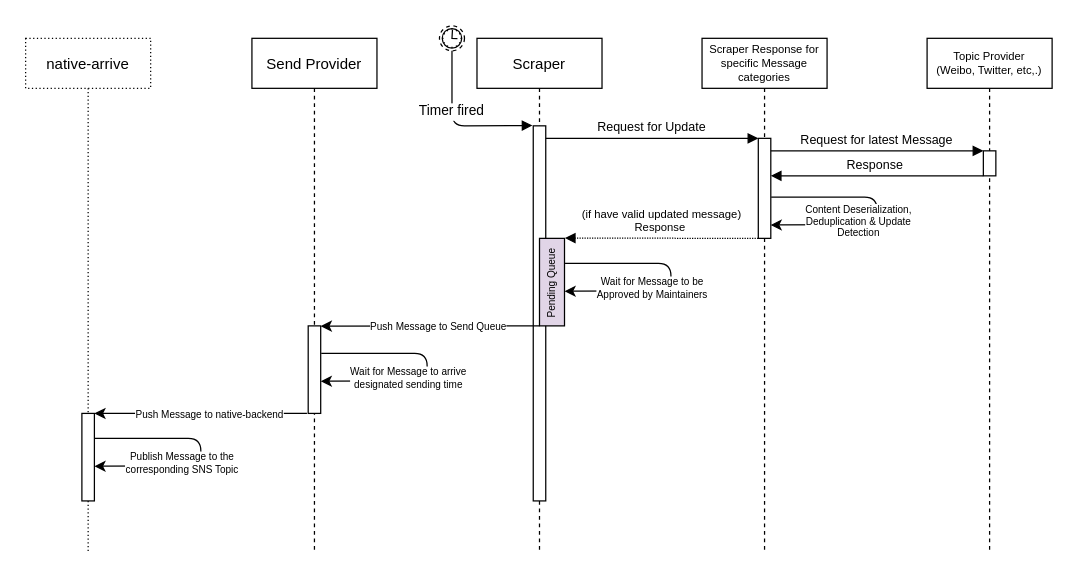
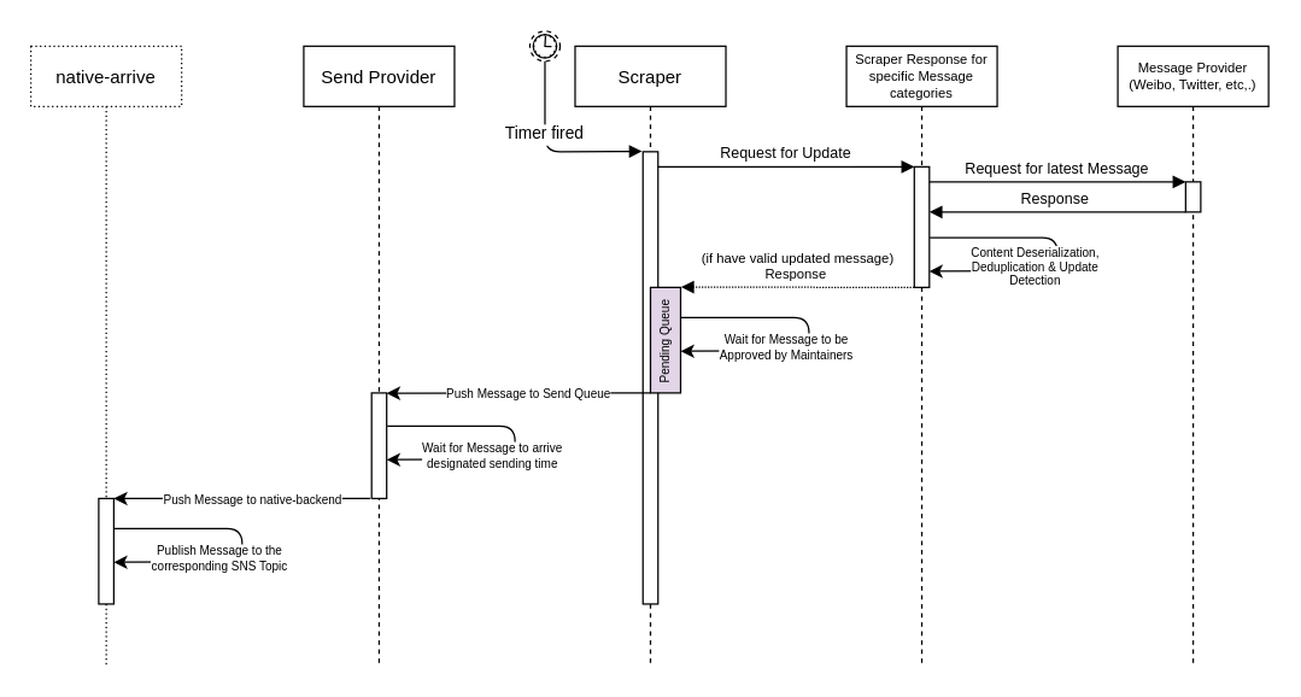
  <mxCell id="0" />
  <mxCell id="1" parent="0" />
  <mxCell id="2" value="Scraper" style="shape=umlLifeline;perimeter=lifelinePerimeter;container=1;collapsible=0;recursiveResize=0;rounded=0;shadow=0;strokeWidth=1;" parent="1" vertex="1"><mxGeometry x="381" y="30" width="100" height="410" as="geometry" /></mxCell>
  <mxCell id="3" value="" style="points=[];perimeter=orthogonalPerimeter;rounded=0;shadow=0;strokeWidth=1;" parent="2" vertex="1"><mxGeometry x="45" y="70" width="10" height="300" as="geometry" /></mxCell>
  <mxCell id="4" value="Pending Queue" style="points=[];perimeter=orthogonalPerimeter;rounded=0;shadow=0;strokeWidth=1;labelPadding=0;horizontal=0;fontSize=8;fillColor=#e1d5e7;" parent="2" vertex="1"><mxGeometry x="50" y="160" width="20" height="70" as="geometry" /></mxCell>
  <mxCell id="5" value="Scraper Response for&#10;specific Message&#10;categories" style="shape=umlLifeline;perimeter=lifelinePerimeter;container=1;collapsible=0;recursiveResize=0;rounded=0;shadow=0;strokeWidth=1;fontSize=9;" parent="1" vertex="1"><mxGeometry x="561" y="30" width="100" height="410" as="geometry" /></mxCell>
  <mxCell id="6" value="" style="points=[];perimeter=orthogonalPerimeter;rounded=0;shadow=0;strokeWidth=1;" parent="5" vertex="1"><mxGeometry x="45" y="80" width="10" height="80" as="geometry" /></mxCell>
  <mxCell id="7" value="Request for Update" style="verticalAlign=bottom;endArrow=block;entryX=0;entryY=0;shadow=0;strokeWidth=1;fontSize=10;" parent="1" source="3" target="6" edge="1"><mxGeometry relative="1" as="geometry"><mxPoint x="536" y="110" as="sourcePoint" /></mxGeometry></mxCell>
  <mxCell id="8" value="(if have valid updated message)&#10;Response " style="verticalAlign=bottom;endArrow=block;shadow=0;strokeWidth=1;fontSize=9;dashed=1;dashPattern=1 1;entryX=1.015;entryY=-0.003;entryDx=0;entryDy=0;entryPerimeter=0;" parent="1" target="4" edge="1"><mxGeometry relative="1" as="geometry"><mxPoint x="606" y="190" as="sourcePoint" /><mxPoint x="461" y="190" as="targetPoint" /></mxGeometry></mxCell>
- <mxCell id="9" value="Topic Provider&#10;(Weibo, Twitter, etc,.)" style="shape=umlLifeline;perimeter=lifelinePerimeter;container=1;collapsible=0;recursiveResize=0;rounded=0;shadow=0;strokeWidth=1;fontSize=9;" vertex="1" parent="1"><mxGeometry x="741" y="30" width="100" height="410" as="geometry" /></mxCell>
+ <mxCell id="9" value="Message Provider&#10;(Weibo, Twitter, etc,.)" style="shape=umlLifeline;perimeter=lifelinePerimeter;container=1;collapsible=0;recursiveResize=0;rounded=0;shadow=0;strokeWidth=1;fontSize=9;" vertex="1" parent="1"><mxGeometry x="741" y="30" width="100" height="410" as="geometry" /></mxCell>
  <mxCell id="10" value="" style="points=[];perimeter=orthogonalPerimeter;rounded=0;shadow=0;strokeWidth=1;" vertex="1" parent="9"><mxGeometry x="45" y="90" width="10" height="20" as="geometry" /></mxCell>
  <mxCell id="11" value="Request for latest Message" style="verticalAlign=bottom;endArrow=block;entryX=0;entryY=0;shadow=0;strokeWidth=1;fontSize=10;" edge="1" parent="1"><mxGeometry relative="1" as="geometry"><mxPoint x="616" y="120" as="sourcePoint" /><mxPoint x="786" y="120" as="targetPoint" /></mxGeometry></mxCell>
  <mxCell id="12" value="Response " style="verticalAlign=bottom;endArrow=block;shadow=0;strokeWidth=1;fontSize=10;" edge="1" parent="1" target="6"><mxGeometry relative="1" as="geometry"><mxPoint x="786" y="140" as="sourcePoint" /><mxPoint x="621" y="140" as="targetPoint" /></mxGeometry></mxCell>
  <mxCell id="13" value="" style="endArrow=classic;html=1;fontSize=10;exitX=1.129;exitY=0.319;exitDx=0;exitDy=0;exitPerimeter=0;entryX=1.186;entryY=0.458;entryDx=0;entryDy=0;entryPerimeter=0;" edge="1" parent="1"><mxGeometry width="50" height="50" relative="1" as="geometry"><mxPoint x="616.29" y="157.04" as="sourcePoint" /><mxPoint x="615.86" y="179.28" as="targetPoint" /><Array as="points"><mxPoint x="701" y="157" /><mxPoint x="701" y="179" /></Array></mxGeometry></mxCell>
  <mxCell id="14" value="Content Deserialization,&lt;br style=&quot;font-size: 8px;&quot;&gt;Deduplication &amp;amp; Update&lt;br style=&quot;font-size: 8px;&quot;&gt;Detection" style="edgeLabel;html=1;align=center;verticalAlign=middle;resizable=0;points=[];fontSize=8;labelBackgroundColor=#ffffff;" vertex="1" connectable="0" parent="13"><mxGeometry x="-0.394" y="1" relative="1" as="geometry"><mxPoint x="11.42" y="19.99" as="offset" /></mxGeometry></mxCell>
  <mxCell id="15" value="Send Provider" style="shape=umlLifeline;perimeter=lifelinePerimeter;container=1;collapsible=0;recursiveResize=0;rounded=0;shadow=0;strokeWidth=1;" vertex="1" parent="1"><mxGeometry x="201" y="30" width="100" height="410" as="geometry" /></mxCell>
  <mxCell id="16" value="" style="points=[];perimeter=orthogonalPerimeter;rounded=0;shadow=0;strokeWidth=1;" vertex="1" parent="15"><mxGeometry x="45" y="230" width="10" height="70" as="geometry" /></mxCell>
  <mxCell id="17" value="Timer fired" style="verticalAlign=bottom;startArrow=oval;endArrow=block;startSize=8;shadow=0;strokeWidth=1;entryX=-0.063;entryY=-0.001;entryDx=0;entryDy=0;entryPerimeter=0;" parent="1" target="3" edge="1"><mxGeometry relative="1" as="geometry"><mxPoint x="361" y="30" as="sourcePoint" /><Array as="points"><mxPoint x="361" y="100" /></Array></mxGeometry></mxCell>
  <mxCell id="18" value="" style="shape=mxgraph.bpmn.shape;html=1;verticalLabelPosition=bottom;labelBackgroundColor=#ffffff;verticalAlign=top;align=center;perimeter=ellipsePerimeter;outlineConnect=0;outline=eventNonint;symbol=timer;" vertex="1" parent="1"><mxGeometry x="351" y="20" width="20" height="20" as="geometry" /></mxCell>
  <mxCell id="19" value="" style="endArrow=classic;html=1;fontSize=10;exitX=1.129;exitY=0.319;exitDx=0;exitDy=0;exitPerimeter=0;entryX=1.186;entryY=0.458;entryDx=0;entryDy=0;entryPerimeter=0;" edge="1" parent="1"><mxGeometry width="50" height="50" relative="1" as="geometry"><mxPoint x="451.43" y="210.04" as="sourcePoint" /><mxPoint x="451" y="232.28" as="targetPoint" /><Array as="points"><mxPoint x="536.14" y="210" /><mxPoint x="536.14" y="232" /></Array></mxGeometry></mxCell>
  <mxCell id="20" value="Wait for Message to be&lt;br&gt;Approved by Maintainers" style="edgeLabel;html=1;align=center;verticalAlign=middle;resizable=0;points=[];fontSize=8;labelBackgroundColor=#ffffff;" vertex="1" connectable="0" parent="19"><mxGeometry x="-0.394" y="1" relative="1" as="geometry"><mxPoint x="11.42" y="19.99" as="offset" /></mxGeometry></mxCell>
  <mxCell id="21" value="" style="endArrow=classic;html=1;fontSize=8;entryX=1.002;entryY=0.003;entryDx=0;entryDy=0;entryPerimeter=0;exitX=0.001;exitY=1;exitDx=0;exitDy=0;exitPerimeter=0;" edge="1" parent="1" source="4" target="16"><mxGeometry width="50" height="50" relative="1" as="geometry"><mxPoint x="431" y="256" as="sourcePoint" /><mxPoint x="381" y="220" as="targetPoint" /></mxGeometry></mxCell>
  <mxCell id="22" value="Push Message to Send Queue" style="edgeLabel;html=1;align=center;verticalAlign=middle;resizable=0;points=[];fontSize=8;" vertex="1" connectable="0" parent="21"><mxGeometry x="0.129" relative="1" as="geometry"><mxPoint x="17.66" as="offset" /></mxGeometry></mxCell>
  <mxCell id="23" value="" style="endArrow=classic;html=1;fontSize=10;exitX=1.129;exitY=0.319;exitDx=0;exitDy=0;exitPerimeter=0;entryX=1.186;entryY=0.458;entryDx=0;entryDy=0;entryPerimeter=0;" edge="1" parent="1"><mxGeometry width="50" height="50" relative="1" as="geometry"><mxPoint x="256.43" y="282.04" as="sourcePoint" /><mxPoint x="256" y="304.28" as="targetPoint" /><Array as="points"><mxPoint x="341.14" y="282" /><mxPoint x="341.14" y="304" /></Array></mxGeometry></mxCell>
  <mxCell id="24" value="Wait for Message to arrive&lt;br&gt;designated sending time" style="edgeLabel;html=1;align=center;verticalAlign=middle;resizable=0;points=[];fontSize=8;labelBackgroundColor=#ffffff;" vertex="1" connectable="0" parent="23"><mxGeometry x="-0.394" y="1" relative="1" as="geometry"><mxPoint x="11.42" y="19.99" as="offset" /></mxGeometry></mxCell>
  <mxCell id="25" value="native-arrive" style="shape=umlLifeline;perimeter=lifelinePerimeter;container=1;collapsible=0;recursiveResize=0;rounded=0;shadow=0;strokeWidth=1;fontSize=12;dashed=1;dashPattern=1 2;" vertex="1" parent="1"><mxGeometry x="20" y="30" width="100" height="410" as="geometry" /></mxCell>
  <mxCell id="26" value="" style="points=[];perimeter=orthogonalPerimeter;rounded=0;shadow=0;strokeWidth=1;" vertex="1" parent="25"><mxGeometry x="45" y="300" width="10" height="70" as="geometry" /></mxCell>
  <mxCell id="27" value="" style="endArrow=classic;html=1;fontSize=8;exitX=0.001;exitY=1;exitDx=0;exitDy=0;exitPerimeter=0;" edge="1" parent="1" target="26"><mxGeometry width="50" height="50" relative="1" as="geometry"><mxPoint x="245" y="330" as="sourcePoint" /><mxPoint x="80" y="330" as="targetPoint" /></mxGeometry></mxCell>
  <mxCell id="28" value="Push Message to native-backend" style="edgeLabel;html=1;align=center;verticalAlign=middle;resizable=0;points=[];fontSize=8;" vertex="1" connectable="0" parent="27"><mxGeometry x="0.129" relative="1" as="geometry"><mxPoint x="17.66" as="offset" /></mxGeometry></mxCell>
  <mxCell id="29" value="" style="endArrow=classic;html=1;fontSize=10;exitX=1.129;exitY=0.319;exitDx=0;exitDy=0;exitPerimeter=0;entryX=1.186;entryY=0.458;entryDx=0;entryDy=0;entryPerimeter=0;" edge="1" parent="1"><mxGeometry width="50" height="50" relative="1" as="geometry"><mxPoint x="75.43" y="350.04" as="sourcePoint" /><mxPoint x="75" y="372.28" as="targetPoint" /><Array as="points"><mxPoint x="160.14" y="350" /><mxPoint x="160.14" y="372" /></Array></mxGeometry></mxCell>
  <mxCell id="30" value="Publish Message to the&lt;br&gt;corresponding SNS Topic" style="edgeLabel;html=1;align=center;verticalAlign=middle;resizable=0;points=[];fontSize=8;labelBackgroundColor=#ffffff;" vertex="1" connectable="0" parent="29"><mxGeometry x="-0.394" y="1" relative="1" as="geometry"><mxPoint x="11.42" y="19.99" as="offset" /></mxGeometry></mxCell>
